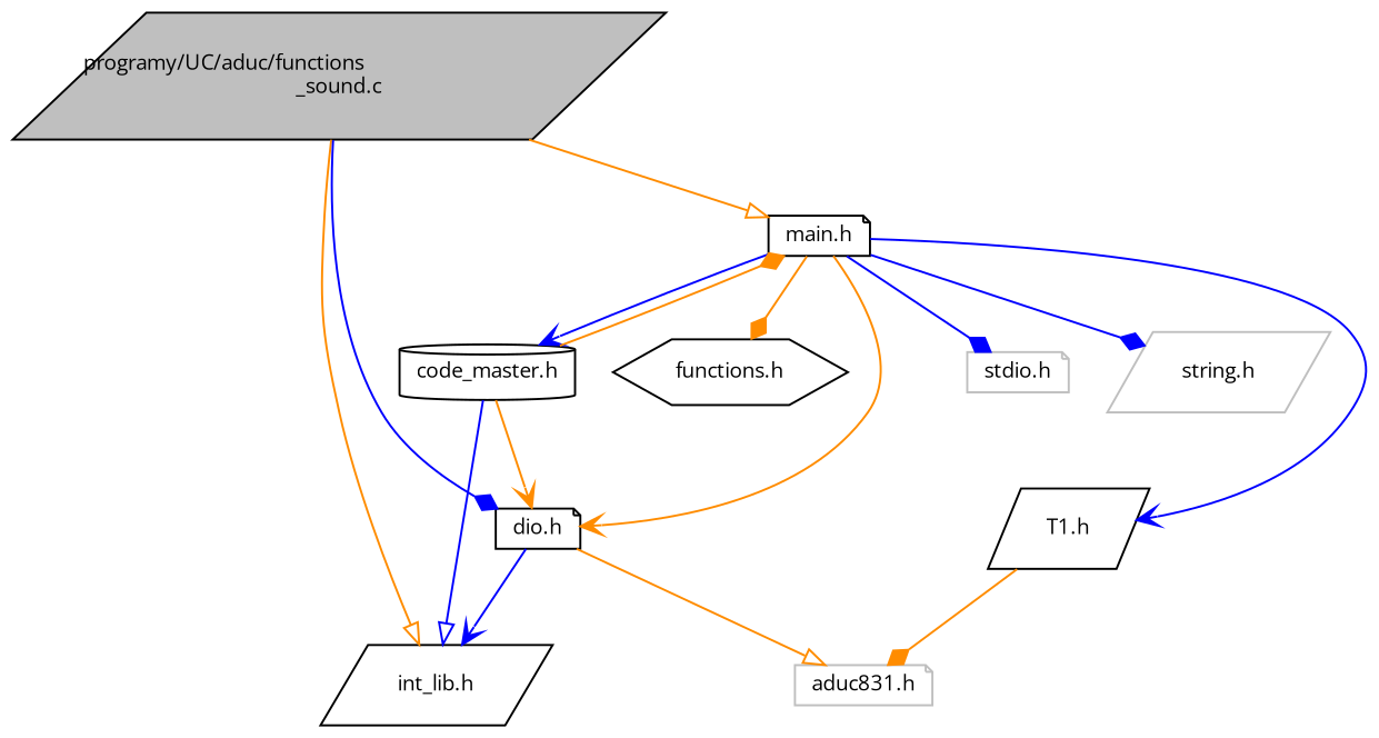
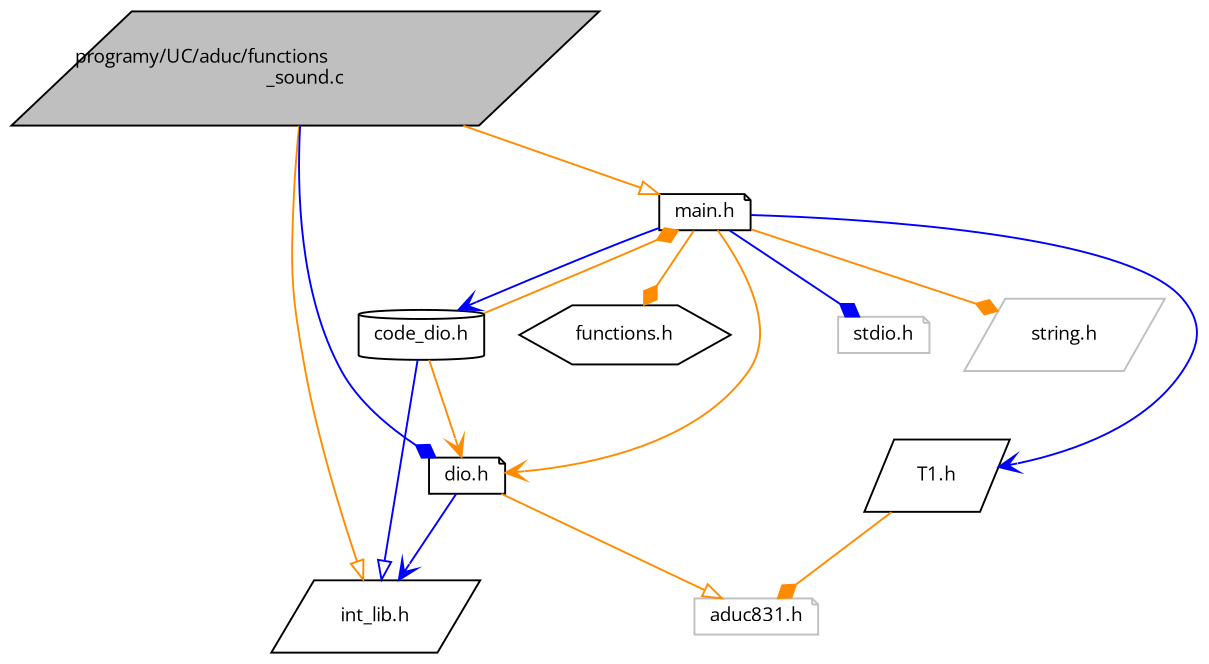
  digraph {
    fontname="Open Sans"
    node [color=black fillcolor=white fontname="Open Sans" fontsize=10 shape=parallelogram style=filled]
    edge [arrowhead=diamond color=darkorange fontname="Open Sans" fontsize=10 labelfontname=Helvetica labelfontsize=10 style=solid]
    n1 [fillcolor=grey75 fontcolor=black height=0.2 label="programy/UC/aduc/functions\l_sound.c" width=0.4]
    n2 [height=0.2 label="int_lib.h" width=0.4]
    n3 [height=0.2 label="dio.h" shape=note width=0.4]
    n4 [height=0.2 label="main.h" shape=note width=0.4]
    n5 [color=grey75 height=0.2 label="aduc831.h" shape=note width=0.4]
    n6 [color=grey75 height=0.2 label="stdio.h" shape=note width=0.4]
    n7 [color=grey75 height=0.2 label="string.h" width=0.4]
    n8 [height=0.2 label="functions.h" shape=hexagon width=0.4]
-   n9 [height=0.2 label="code_master.h" shape=cylinder width=0.4]
+   n9 [height=0.2 label="code_dio.h" shape=cylinder width=0.4]
    n10 [height=0.2 label="T1.h" width=0.4]
    n1 -> n2 [arrowhead=onormal]
    n1 -> n3 [color=blue]
    n1 -> n4 [arrowhead=onormal]
    n3 -> n2 [arrowhead=vee color=blue]
    n3 -> n5 [arrowhead=onormal]
    n4 -> n3 [arrowhead=vee]
    n4 -> n6 [color=blue]
-   n4 -> n7 [color=blue]
+   n4 -> n7
    n4 -> n8
    n4 -> n9 [arrowhead=vee color=blue]
    n4 -> n10 [arrowhead=vee color=blue]
    n9 -> n2 [arrowhead=onormal color=blue]
    n9 -> n3 [arrowhead=vee]
    n9 -> n4
    n10 -> n5
  }
